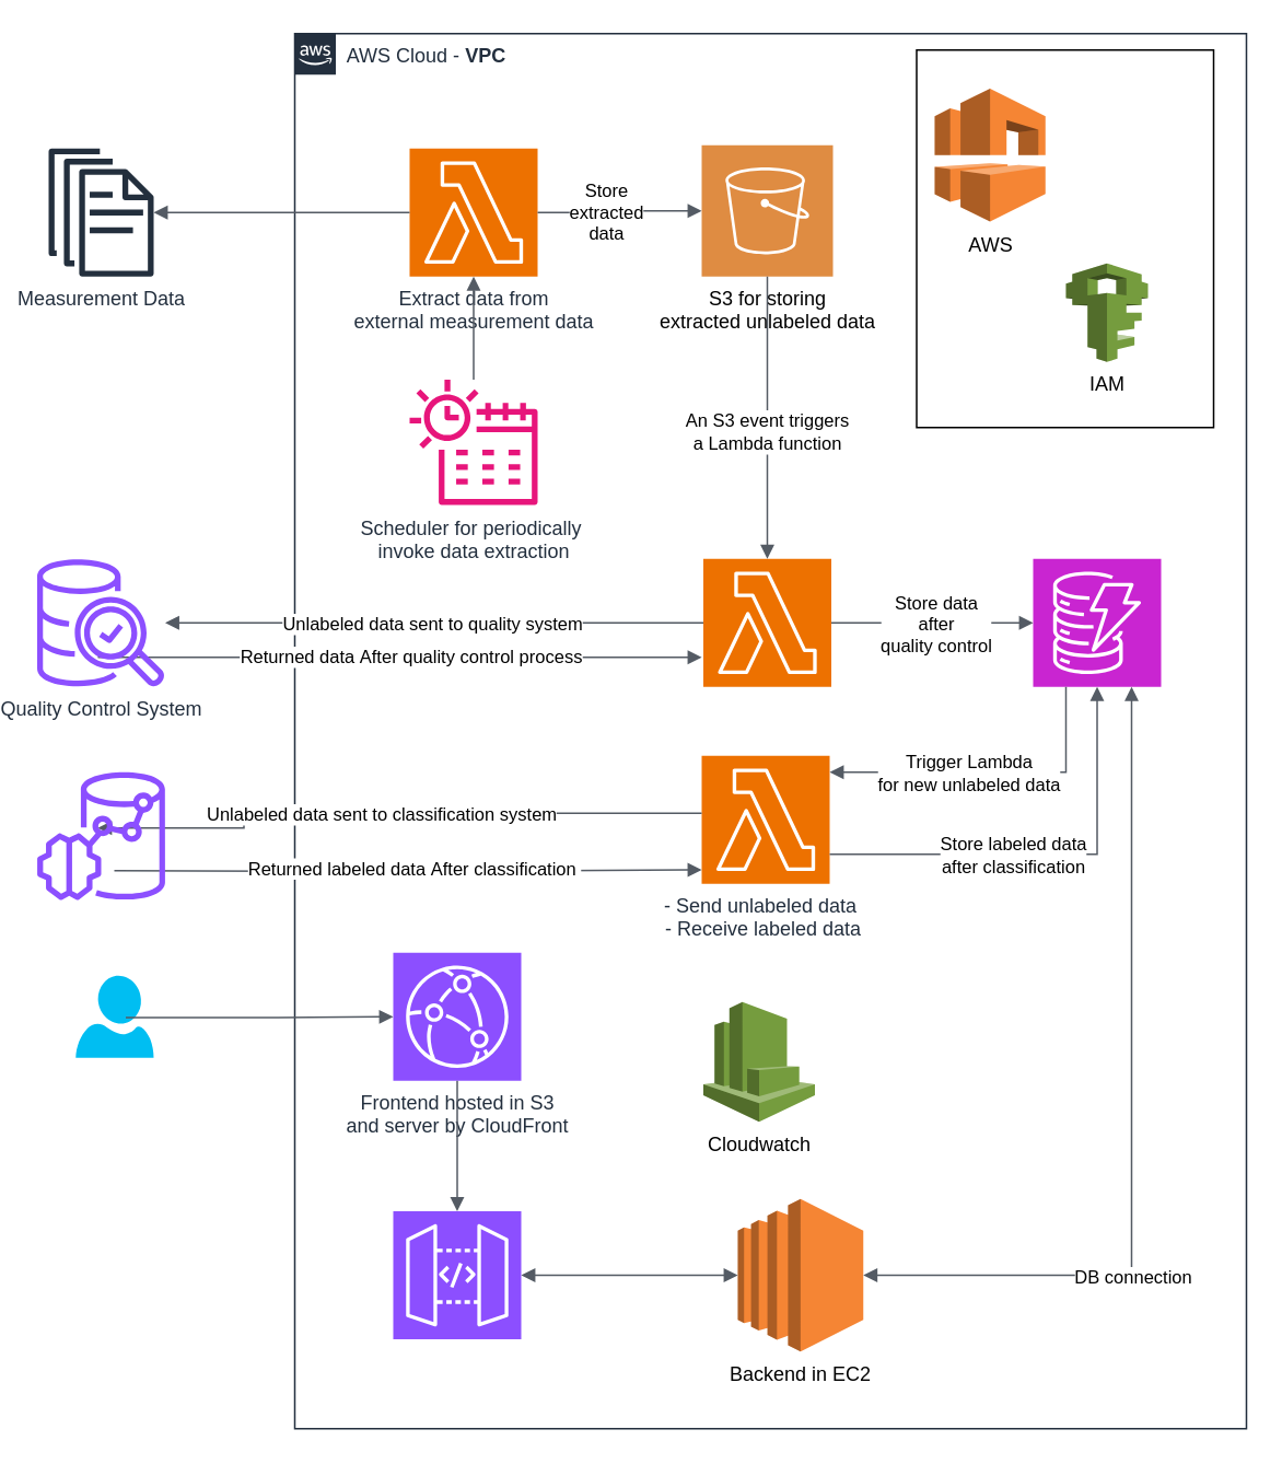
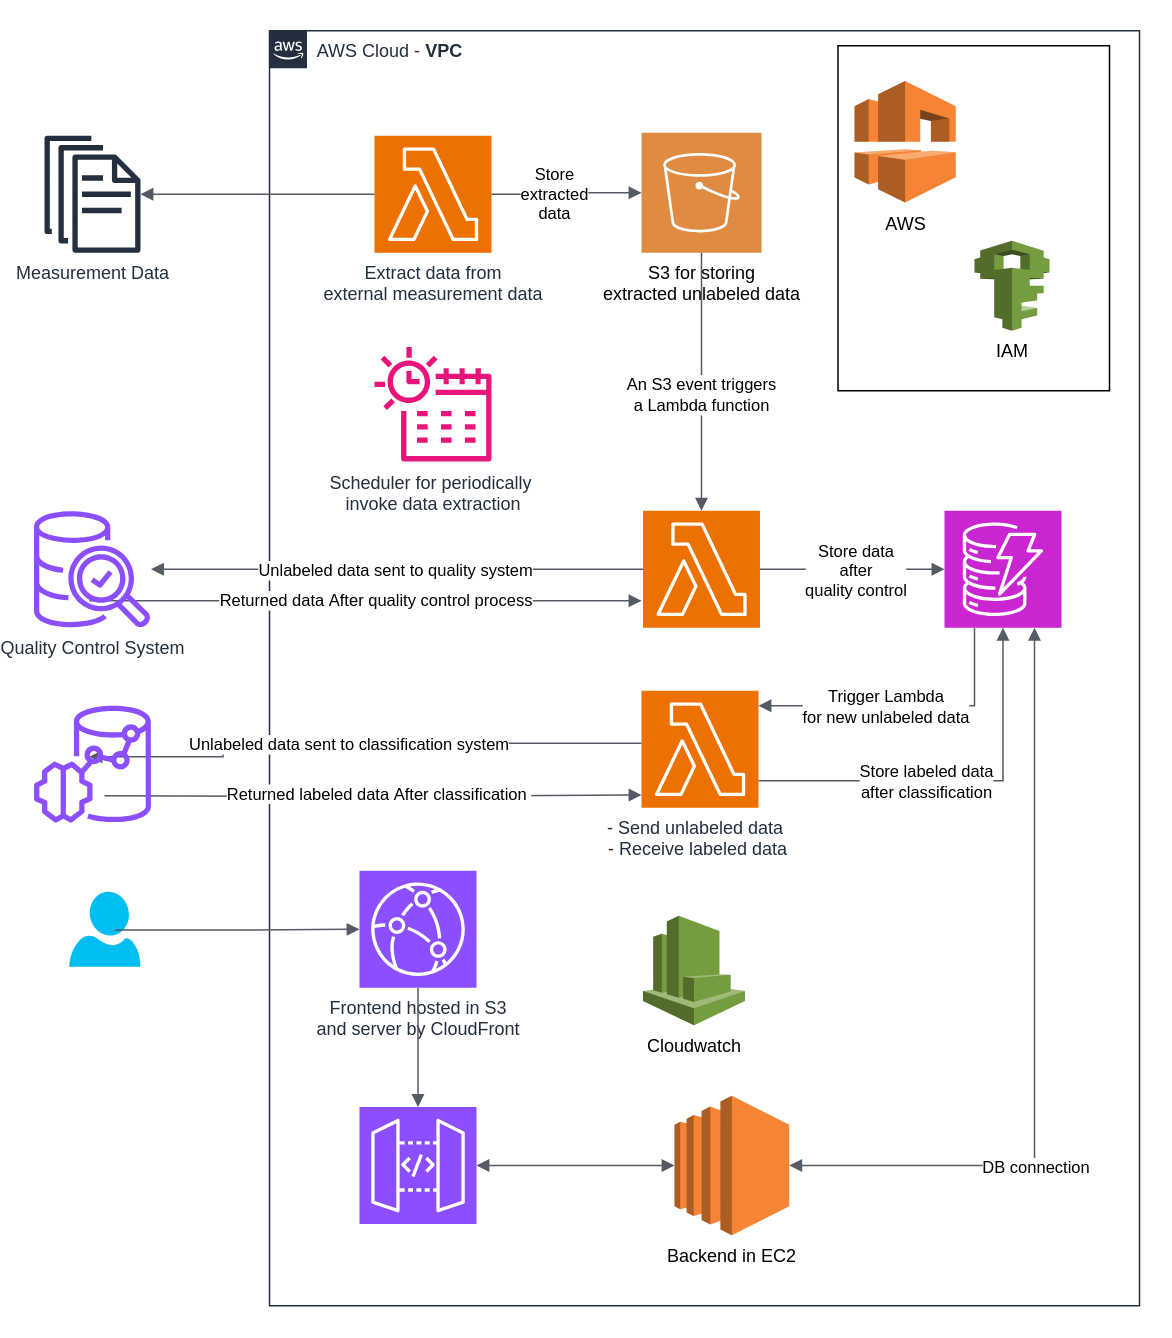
  <mxCell id="0" />
  <mxCell id="1" parent="0" />
  <mxCell id="2" value="AWS Cloud - &lt;b&gt;VPC&lt;/b&gt;" style="points=[[0,0],[0.25,0],[0.5,0],[0.75,0],[1,0],[1,0.25],[1,0.5],[1,0.75],[1,1],[0.75,1],[0.5,1],[0.25,1],[0,1],[0,0.75],[0,0.5],[0,0.25]];outlineConnect=0;gradientColor=none;html=1;whiteSpace=wrap;fontSize=12;fontStyle=0;container=1;pointerEvents=0;collapsible=0;recursiveResize=0;shape=mxgraph.aws4.group;grIcon=mxgraph.aws4.group_aws_cloud_alt;strokeColor=#232F3E;fillColor=none;verticalAlign=top;align=left;spacingLeft=30;fontColor=#232F3E;dashed=0;" vertex="1" parent="1"><mxGeometry x="177" y="20" width="580" height="850" as="geometry" /></mxCell>
  <mxCell id="3" value="Scheduler for periodically&amp;nbsp;&lt;br&gt;invoke data extraction&lt;div&gt;&lt;br&gt;&lt;/div&gt;" style="sketch=0;outlineConnect=0;fontColor=#232F3E;gradientColor=none;fillColor=#E7157B;strokeColor=none;dashed=0;verticalLabelPosition=bottom;verticalAlign=top;align=center;html=1;fontSize=12;fontStyle=0;aspect=fixed;pointerEvents=1;shape=mxgraph.aws4.eventbridge_scheduler;" vertex="1" parent="2"><mxGeometry x="70" y="210" width="78" height="78" as="geometry" /></mxCell>
  <mxCell id="4" value="Extract data from &lt;br&gt;external measurement data" style="sketch=0;points=[[0,0,0],[0.25,0,0],[0.5,0,0],[0.75,0,0],[1,0,0],[0,1,0],[0.25,1,0],[0.5,1,0],[0.75,1,0],[1,1,0],[0,0.25,0],[0,0.5,0],[0,0.75,0],[1,0.25,0],[1,0.5,0],[1,0.75,0]];outlineConnect=0;fontColor=#232F3E;fillColor=#ED7100;strokeColor=#ffffff;dashed=0;verticalLabelPosition=bottom;verticalAlign=top;align=center;html=1;fontSize=12;fontStyle=0;aspect=fixed;shape=mxgraph.aws4.resourceIcon;resIcon=mxgraph.aws4.lambda;" vertex="1" parent="2"><mxGeometry x="70" y="70" width="78" height="78" as="geometry" /></mxCell>
- <mxCell id="5" value="" style="edgeStyle=orthogonalEdgeStyle;html=1;endArrow=none;elbow=vertical;startArrow=block;startFill=1;strokeColor=#545B64;rounded=0;" edge="1" parent="2" source="4" target="3"><mxGeometry width="100" relative="1" as="geometry"><mxPoint x="110" y="270" as="sourcePoint" /><mxPoint x="210" y="270" as="targetPoint" /></mxGeometry></mxCell>
  <mxCell id="6" value="S3 for storing &lt;br&gt;extracted unlabeled data" style="sketch=0;pointerEvents=1;shadow=0;dashed=0;html=1;strokeColor=none;fillColor=#DF8C42;labelPosition=center;verticalLabelPosition=bottom;verticalAlign=top;align=center;outlineConnect=0;shape=mxgraph.veeam2.aws_s3;" vertex="1" parent="2"><mxGeometry x="248" y="68" width="80" height="80" as="geometry" /></mxCell>
  <mxCell id="7" value="" style="edgeStyle=orthogonalEdgeStyle;html=1;endArrow=block;elbow=vertical;startArrow=none;endFill=1;strokeColor=#545B64;rounded=0;" edge="1" parent="2" source="4" target="6"><mxGeometry width="100" relative="1" as="geometry"><mxPoint x="110" y="270" as="sourcePoint" /><mxPoint x="210" y="270" as="targetPoint" /></mxGeometry></mxCell>
  <mxCell id="8" value="Store &lt;br&gt;extracted &lt;br&gt;data" style="edgeLabel;html=1;align=center;verticalAlign=middle;resizable=0;points=[];" vertex="1" connectable="0" parent="7"><mxGeometry x="-0.194" y="1" relative="1" as="geometry"><mxPoint as="offset" /></mxGeometry></mxCell>
  <mxCell id="9" value="" style="sketch=0;points=[[0,0,0],[0.25,0,0],[0.5,0,0],[0.75,0,0],[1,0,0],[0,1,0],[0.25,1,0],[0.5,1,0],[0.75,1,0],[1,1,0],[0,0.25,0],[0,0.5,0],[0,0.75,0],[1,0.25,0],[1,0.5,0],[1,0.75,0]];outlineConnect=0;fontColor=#232F3E;fillColor=#ED7100;strokeColor=#ffffff;dashed=0;verticalLabelPosition=bottom;verticalAlign=top;align=center;html=1;fontSize=12;fontStyle=0;aspect=fixed;shape=mxgraph.aws4.resourceIcon;resIcon=mxgraph.aws4.lambda;" vertex="1" parent="2"><mxGeometry x="249" y="320" width="78" height="78" as="geometry" /></mxCell>
  <mxCell id="10" value="" style="edgeStyle=orthogonalEdgeStyle;html=1;endArrow=block;elbow=vertical;startArrow=none;endFill=1;strokeColor=#545B64;rounded=0;entryX=0.5;entryY=0;entryDx=0;entryDy=0;entryPerimeter=0;" edge="1" parent="2" source="6" target="9"><mxGeometry width="100" relative="1" as="geometry"><mxPoint x="110" y="270" as="sourcePoint" /><mxPoint x="210" y="270" as="targetPoint" /><Array as="points"><mxPoint x="288" y="240" /><mxPoint x="288" y="240" /></Array></mxGeometry></mxCell>
  <mxCell id="11" value="An S3 event triggers &lt;br&gt;a Lambda function" style="edgeLabel;html=1;align=center;verticalAlign=middle;resizable=0;points=[];" vertex="1" connectable="0" parent="10"><mxGeometry x="0.093" y="-1" relative="1" as="geometry"><mxPoint as="offset" /></mxGeometry></mxCell>
  <mxCell id="12" value="" style="edgeStyle=orthogonalEdgeStyle;html=1;endArrow=block;elbow=vertical;startArrow=none;endFill=1;strokeColor=#545B64;rounded=0;" edge="1" parent="2"><mxGeometry width="100" relative="1" as="geometry"><mxPoint x="-120" y="380" as="sourcePoint" /><mxPoint x="248" y="380" as="targetPoint" /></mxGeometry></mxCell>
  <mxCell id="13" value="Returned data&amp;nbsp;After quality control process" style="edgeLabel;html=1;align=center;verticalAlign=middle;resizable=0;points=[];" vertex="1" connectable="0" parent="12"><mxGeometry x="0.413" y="1" relative="1" as="geometry"><mxPoint x="-70" as="offset" /></mxGeometry></mxCell>
  <mxCell id="14" value="" style="sketch=0;points=[[0,0,0],[0.25,0,0],[0.5,0,0],[0.75,0,0],[1,0,0],[0,1,0],[0.25,1,0],[0.5,1,0],[0.75,1,0],[1,1,0],[0,0.25,0],[0,0.5,0],[0,0.75,0],[1,0.25,0],[1,0.5,0],[1,0.75,0]];outlineConnect=0;fontColor=#232F3E;fillColor=#C925D1;strokeColor=#ffffff;dashed=0;verticalLabelPosition=bottom;verticalAlign=top;align=center;html=1;fontSize=12;fontStyle=0;aspect=fixed;shape=mxgraph.aws4.resourceIcon;resIcon=mxgraph.aws4.dynamodb;" vertex="1" parent="2"><mxGeometry x="450" y="320" width="78" height="78" as="geometry" /></mxCell>
  <mxCell id="15" value="" style="edgeStyle=orthogonalEdgeStyle;html=1;endArrow=block;elbow=vertical;startArrow=none;endFill=1;strokeColor=#545B64;rounded=0;" edge="1" parent="2" source="9" target="14"><mxGeometry width="100" relative="1" as="geometry"><mxPoint x="110" y="270" as="sourcePoint" /><mxPoint x="210" y="270" as="targetPoint" /></mxGeometry></mxCell>
  <mxCell id="16" value="Store data &lt;br&gt;after &lt;br&gt;quality control" style="edgeLabel;html=1;align=center;verticalAlign=middle;resizable=0;points=[];" vertex="1" connectable="0" parent="15"><mxGeometry x="-0.32" y="-1" relative="1" as="geometry"><mxPoint x="21" y="-1" as="offset" /></mxGeometry></mxCell>
  <mxCell id="17" value="- Send unlabeled data&amp;nbsp;&amp;nbsp;&lt;br&gt;- Receive labeled data&amp;nbsp;" style="sketch=0;points=[[0,0,0],[0.25,0,0],[0.5,0,0],[0.75,0,0],[1,0,0],[0,1,0],[0.25,1,0],[0.5,1,0],[0.75,1,0],[1,1,0],[0,0.25,0],[0,0.5,0],[0,0.75,0],[1,0.25,0],[1,0.5,0],[1,0.75,0]];outlineConnect=0;fontColor=#232F3E;fillColor=#ED7100;strokeColor=#ffffff;dashed=0;verticalLabelPosition=bottom;verticalAlign=top;align=center;html=1;fontSize=12;fontStyle=0;aspect=fixed;shape=mxgraph.aws4.resourceIcon;resIcon=mxgraph.aws4.lambda;" vertex="1" parent="2"><mxGeometry x="248" y="440" width="78" height="78" as="geometry" /></mxCell>
  <mxCell id="18" value="" style="edgeStyle=orthogonalEdgeStyle;html=1;endArrow=none;elbow=vertical;startArrow=block;startFill=1;strokeColor=#545B64;rounded=0;" edge="1" parent="2"><mxGeometry width="100" relative="1" as="geometry"><mxPoint x="-120.049" y="484" as="sourcePoint" /><mxPoint x="248" y="475" as="targetPoint" /><Array as="points"><mxPoint x="-31" y="484" /><mxPoint x="-31" y="474" /><mxPoint x="9" y="474" /><mxPoint x="9" y="475" /></Array></mxGeometry></mxCell>
  <mxCell id="19" value="Unlabeled data sent to classification system" style="edgeLabel;html=1;align=center;verticalAlign=middle;resizable=0;points=[];" vertex="1" connectable="0" parent="18"><mxGeometry x="-0.163" y="-2" relative="1" as="geometry"><mxPoint x="25" y="-2" as="offset" /></mxGeometry></mxCell>
  <mxCell id="20" value="" style="edgeStyle=orthogonalEdgeStyle;html=1;endArrow=block;elbow=vertical;startArrow=none;endFill=1;strokeColor=#545B64;rounded=0;entryX=0;entryY=0.75;entryDx=0;entryDy=0;entryPerimeter=0;" edge="1" parent="2"><mxGeometry width="100" relative="1" as="geometry"><mxPoint x="-110" y="510" as="sourcePoint" /><mxPoint x="248" y="509.5" as="targetPoint" /></mxGeometry></mxCell>
  <mxCell id="21" value="Returned labeled data&amp;nbsp;After classification&amp;nbsp;" style="edgeLabel;html=1;align=center;verticalAlign=middle;resizable=0;points=[];" vertex="1" connectable="0" parent="20"><mxGeometry x="0.413" y="1" relative="1" as="geometry"><mxPoint x="-70" as="offset" /></mxGeometry></mxCell>
  <mxCell id="22" value="" style="edgeStyle=orthogonalEdgeStyle;html=1;endArrow=block;elbow=vertical;startArrow=none;endFill=1;strokeColor=#545B64;rounded=0;" edge="1" parent="2" source="17" target="14"><mxGeometry width="100" relative="1" as="geometry"><mxPoint x="337" y="411" as="sourcePoint" /><mxPoint x="460" y="411" as="targetPoint" /><Array as="points"><mxPoint x="489" y="500" /></Array></mxGeometry></mxCell>
  <mxCell id="23" value="Store labeled data &lt;br&gt;after classification" style="edgeLabel;html=1;align=center;verticalAlign=middle;resizable=0;points=[];" vertex="1" connectable="0" parent="22"><mxGeometry x="-0.32" y="-1" relative="1" as="geometry"><mxPoint x="21" y="-1" as="offset" /></mxGeometry></mxCell>
  <mxCell id="24" value="" style="edgeStyle=orthogonalEdgeStyle;html=1;endArrow=none;elbow=vertical;startArrow=block;startFill=1;strokeColor=#545B64;rounded=0;" edge="1" parent="2" source="17" target="14"><mxGeometry width="100" relative="1" as="geometry"><mxPoint x="110" y="270" as="sourcePoint" /><mxPoint x="210" y="270" as="targetPoint" /><Array as="points"><mxPoint x="470" y="450" /></Array></mxGeometry></mxCell>
  <mxCell id="25" value="Trigger Lambda &lt;br&gt;for new unlabeled data" style="edgeLabel;html=1;align=center;verticalAlign=middle;resizable=0;points=[];" vertex="1" connectable="0" parent="24"><mxGeometry x="-0.286" y="-1" relative="1" as="geometry"><mxPoint x="14" y="-1" as="offset" /></mxGeometry></mxCell>
  <mxCell id="26" value="Frontend hosted in S3 &lt;br&gt;and server by CloudFront" style="sketch=0;points=[[0,0,0],[0.25,0,0],[0.5,0,0],[0.75,0,0],[1,0,0],[0,1,0],[0.25,1,0],[0.5,1,0],[0.75,1,0],[1,1,0],[0,0.25,0],[0,0.5,0],[0,0.75,0],[1,0.25,0],[1,0.5,0],[1,0.75,0]];outlineConnect=0;fontColor=#232F3E;fillColor=#8C4FFF;strokeColor=#ffffff;dashed=0;verticalLabelPosition=bottom;verticalAlign=top;align=center;html=1;fontSize=12;fontStyle=0;aspect=fixed;shape=mxgraph.aws4.resourceIcon;resIcon=mxgraph.aws4.cloudfront;" vertex="1" parent="2"><mxGeometry x="60" y="560" width="78" height="78" as="geometry" /></mxCell>
  <mxCell id="27" value="Backend in EC2&lt;div&gt;&lt;br&gt;&lt;/div&gt;" style="outlineConnect=0;dashed=0;verticalLabelPosition=bottom;verticalAlign=top;align=center;html=1;shape=mxgraph.aws3.ec2;fillColor=#F58534;gradientColor=none;" vertex="1" parent="2"><mxGeometry x="270" y="710" width="76.5" height="93" as="geometry" /></mxCell>
  <mxCell id="28" value="" style="edgeStyle=orthogonalEdgeStyle;html=1;endArrow=block;elbow=vertical;startArrow=none;endFill=1;strokeColor=#545B64;rounded=0;entryX=0.5;entryY=0;entryDx=0;entryDy=0;entryPerimeter=0;" edge="1" parent="2" source="26" target="32"><mxGeometry width="100" relative="1" as="geometry"><mxPoint x="110" y="380" as="sourcePoint" /><mxPoint x="210" y="380" as="targetPoint" /></mxGeometry></mxCell>
  <mxCell id="29" value="" style="edgeStyle=orthogonalEdgeStyle;html=1;endArrow=block;elbow=vertical;startArrow=block;startFill=1;endFill=1;strokeColor=#545B64;rounded=0;" edge="1" parent="2" source="27" target="14"><mxGeometry width="100" relative="1" as="geometry"><mxPoint x="150" y="420" as="sourcePoint" /><mxPoint x="250" y="420" as="targetPoint" /><Array as="points"><mxPoint x="510" y="757" /></Array></mxGeometry></mxCell>
  <mxCell id="30" value="DB connection" style="edgeLabel;html=1;align=center;verticalAlign=middle;resizable=0;points=[];" vertex="1" connectable="0" parent="29"><mxGeometry x="-0.373" y="1" relative="1" as="geometry"><mxPoint x="1" y="1" as="offset" /></mxGeometry></mxCell>
  <mxCell id="31" value="IAM" style="outlineConnect=0;dashed=0;verticalLabelPosition=bottom;verticalAlign=top;align=center;html=1;shape=mxgraph.aws3.iam;fillColor=#759C3E;gradientColor=none;" vertex="1" parent="2"><mxGeometry x="470" y="140" width="50" height="60" as="geometry" /></mxCell>
  <mxCell id="32" value="" style="sketch=0;points=[[0,0,0],[0.25,0,0],[0.5,0,0],[0.75,0,0],[1,0,0],[0,1,0],[0.25,1,0],[0.5,1,0],[0.75,1,0],[1,1,0],[0,0.25,0],[0,0.5,0],[0,0.75,0],[1,0.25,0],[1,0.5,0],[1,0.75,0]];outlineConnect=0;fontColor=#232F3E;fillColor=#8C4FFF;strokeColor=#ffffff;dashed=0;verticalLabelPosition=bottom;verticalAlign=top;align=center;html=1;fontSize=12;fontStyle=0;aspect=fixed;shape=mxgraph.aws4.resourceIcon;resIcon=mxgraph.aws4.api_gateway;" vertex="1" parent="2"><mxGeometry x="60" y="717.5" width="78" height="78" as="geometry" /></mxCell>
  <mxCell id="33" value="" style="edgeStyle=orthogonalEdgeStyle;html=1;endArrow=block;elbow=vertical;startArrow=block;startFill=1;endFill=1;strokeColor=#545B64;rounded=0;" edge="1" parent="2" source="32" target="27"><mxGeometry width="100" relative="1" as="geometry"><mxPoint x="150" y="420" as="sourcePoint" /><mxPoint x="250" y="420" as="targetPoint" /></mxGeometry></mxCell>
  <mxCell id="34" value="AWS" style="outlineConnect=0;dashed=0;verticalLabelPosition=bottom;verticalAlign=top;align=center;html=1;shape=mxgraph.aws3.vpc;fillColor=#F58534;gradientColor=none;" vertex="1" parent="2"><mxGeometry x="390" y="33.5" width="67.5" height="81" as="geometry" /></mxCell>
  <mxCell id="35" value="" style="rounded=0;whiteSpace=wrap;html=1;fillColor=none;" vertex="1" parent="2"><mxGeometry x="379" y="10" width="181" height="230" as="geometry" /></mxCell>
  <mxCell id="36" value="Cloudwatch" style="outlineConnect=0;dashed=0;verticalLabelPosition=bottom;verticalAlign=top;align=center;html=1;shape=mxgraph.aws3.cloudwatch;fillColor=#759C3E;gradientColor=none;" vertex="1" parent="2"><mxGeometry x="249" y="590" width="68" height="73" as="geometry" /></mxCell>
  <mxCell id="37" value="Measurement Data" style="sketch=0;outlineConnect=0;fontColor=#232F3E;gradientColor=none;fillColor=#232F3D;strokeColor=none;dashed=0;verticalLabelPosition=bottom;verticalAlign=top;align=center;html=1;fontSize=12;fontStyle=0;aspect=fixed;pointerEvents=1;shape=mxgraph.aws4.documents;" vertex="1" parent="1"><mxGeometry x="27" y="90" width="64" height="78" as="geometry" /></mxCell>
  <mxCell id="38" value="" style="edgeStyle=orthogonalEdgeStyle;html=1;endArrow=none;elbow=vertical;startArrow=block;startFill=1;strokeColor=#545B64;rounded=0;" edge="1" parent="1" source="37" target="4"><mxGeometry width="100" relative="1" as="geometry"><mxPoint x="61" y="130" as="sourcePoint" /><mxPoint x="147" y="180" as="targetPoint" /></mxGeometry></mxCell>
  <mxCell id="39" value="Quality Control System" style="sketch=0;outlineConnect=0;fontColor=#232F3E;gradientColor=none;fillColor=#8C4FFF;strokeColor=none;dashed=0;verticalLabelPosition=bottom;verticalAlign=top;align=center;html=1;fontSize=12;fontStyle=0;aspect=fixed;pointerEvents=1;shape=mxgraph.aws4.aws_glue_data_quality;" vertex="1" parent="1"><mxGeometry x="20" y="340" width="78" height="78" as="geometry" /></mxCell>
  <mxCell id="40" value="" style="edgeStyle=orthogonalEdgeStyle;html=1;endArrow=none;elbow=vertical;startArrow=block;startFill=1;strokeColor=#545B64;rounded=0;" edge="1" parent="1" source="39" target="9"><mxGeometry width="100" relative="1" as="geometry"><mxPoint x="327" y="290" as="sourcePoint" /><mxPoint x="427" y="290" as="targetPoint" /><Array as="points"><mxPoint x="66" y="380" /></Array></mxGeometry></mxCell>
  <mxCell id="41" value="Unlabeled data sent to quality system" style="edgeLabel;html=1;align=center;verticalAlign=middle;resizable=0;points=[];" vertex="1" connectable="0" parent="40"><mxGeometry x="-0.163" y="-2" relative="1" as="geometry"><mxPoint x="25" y="-2" as="offset" /></mxGeometry></mxCell>
  <mxCell id="42" value="" style="sketch=0;outlineConnect=0;fontColor=#232F3E;gradientColor=none;fillColor=#8C4FFF;strokeColor=none;dashed=0;verticalLabelPosition=bottom;verticalAlign=top;align=center;html=1;fontSize=12;fontStyle=0;aspect=fixed;pointerEvents=1;shape=mxgraph.aws4.redshift_ml;" vertex="1" parent="1"><mxGeometry x="20" y="470" width="78" height="78" as="geometry" /></mxCell>
  <mxCell id="43" value="" style="verticalLabelPosition=bottom;html=1;verticalAlign=top;align=center;strokeColor=none;fillColor=#00BEF2;shape=mxgraph.azure.user;" vertex="1" parent="1"><mxGeometry x="43.5" y="594" width="47.5" height="50" as="geometry" /></mxCell>
  <mxCell id="44" value="" style="edgeStyle=orthogonalEdgeStyle;html=1;endArrow=block;elbow=vertical;startArrow=none;endFill=1;strokeColor=#545B64;rounded=0;exitX=0.642;exitY=0.51;exitDx=0;exitDy=0;exitPerimeter=0;" edge="1" parent="1" source="43" target="26"><mxGeometry width="100" relative="1" as="geometry"><mxPoint x="337" y="450" as="sourcePoint" /><mxPoint x="437" y="450" as="targetPoint" /></mxGeometry></mxCell>
